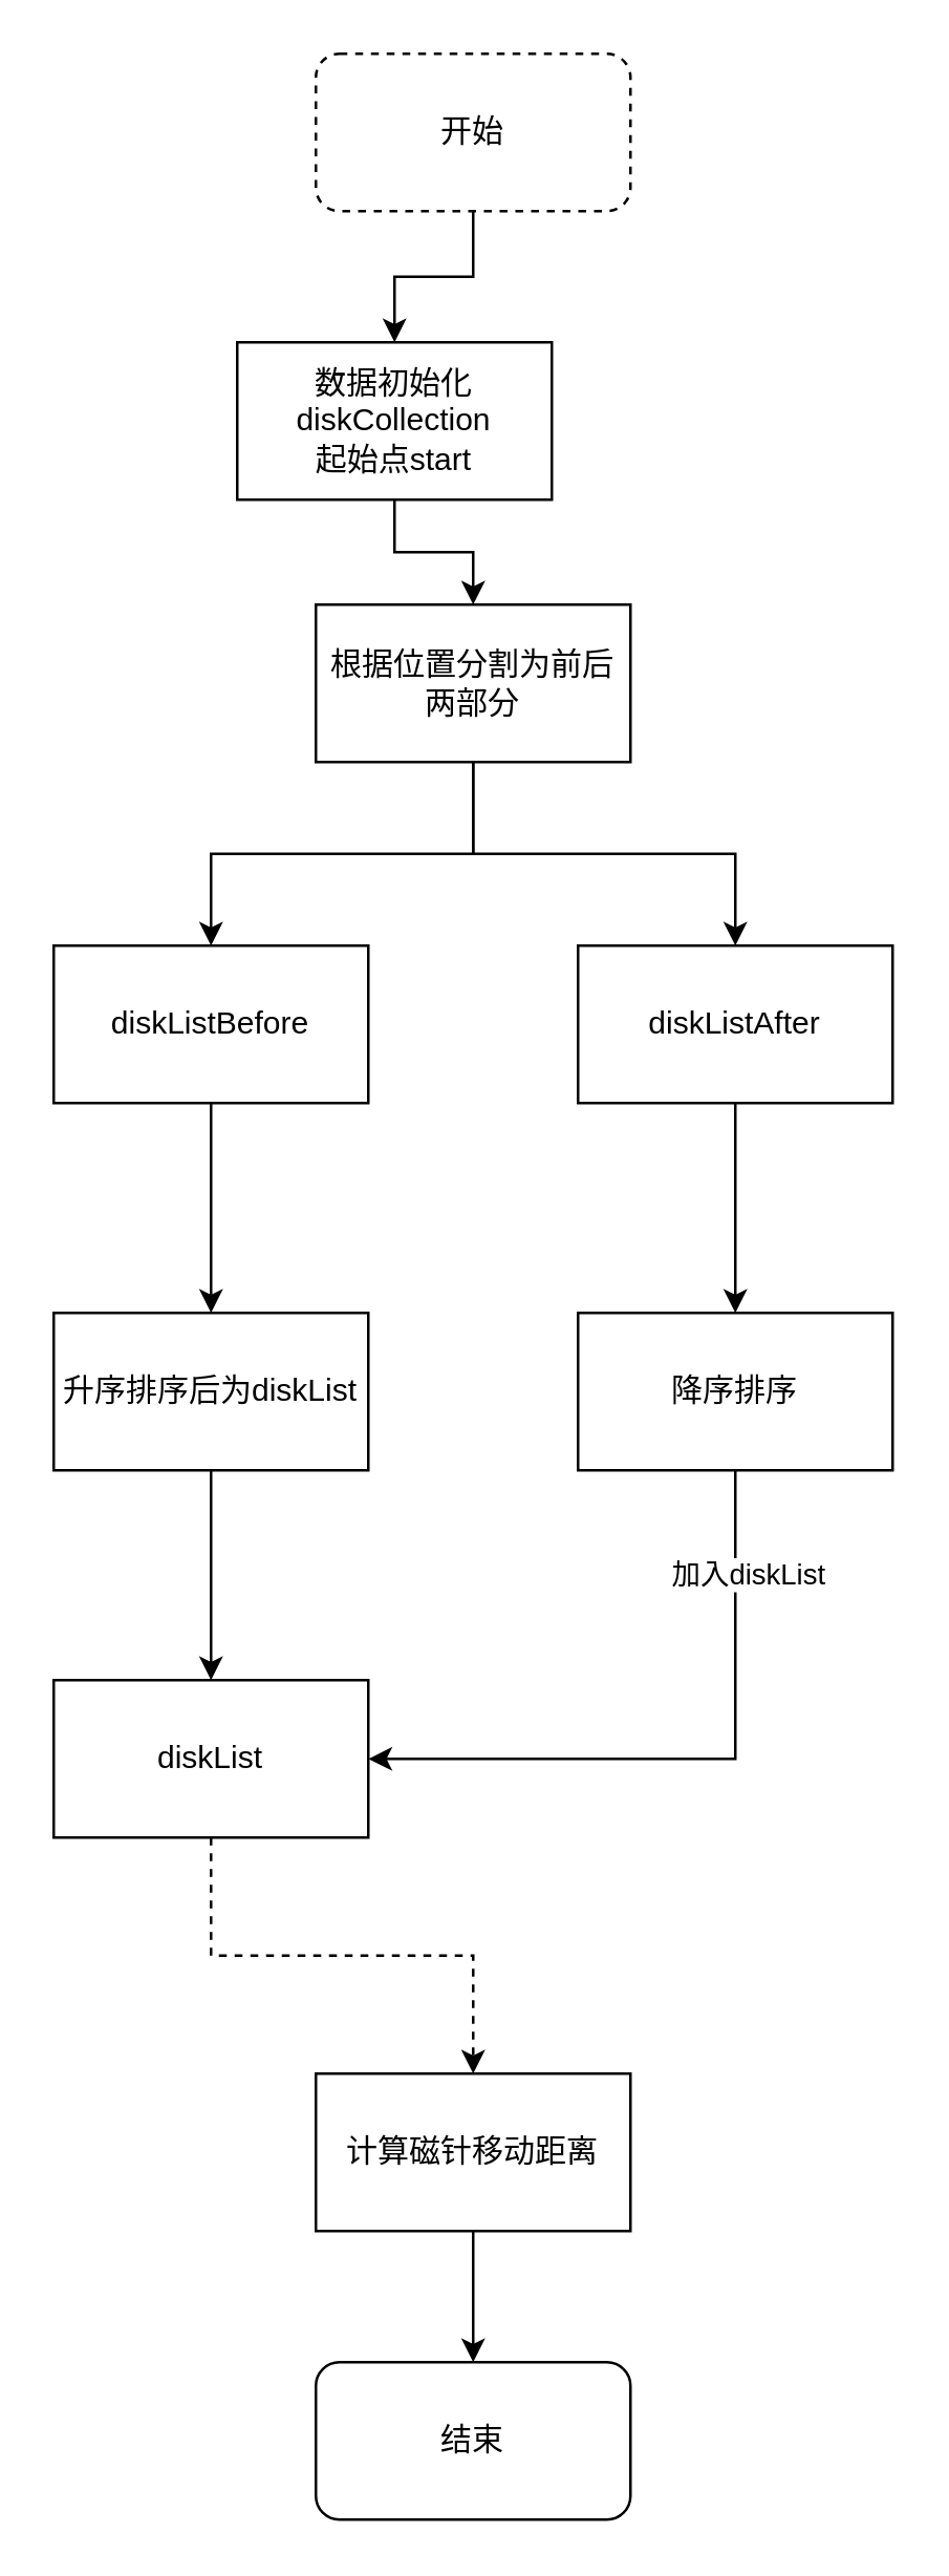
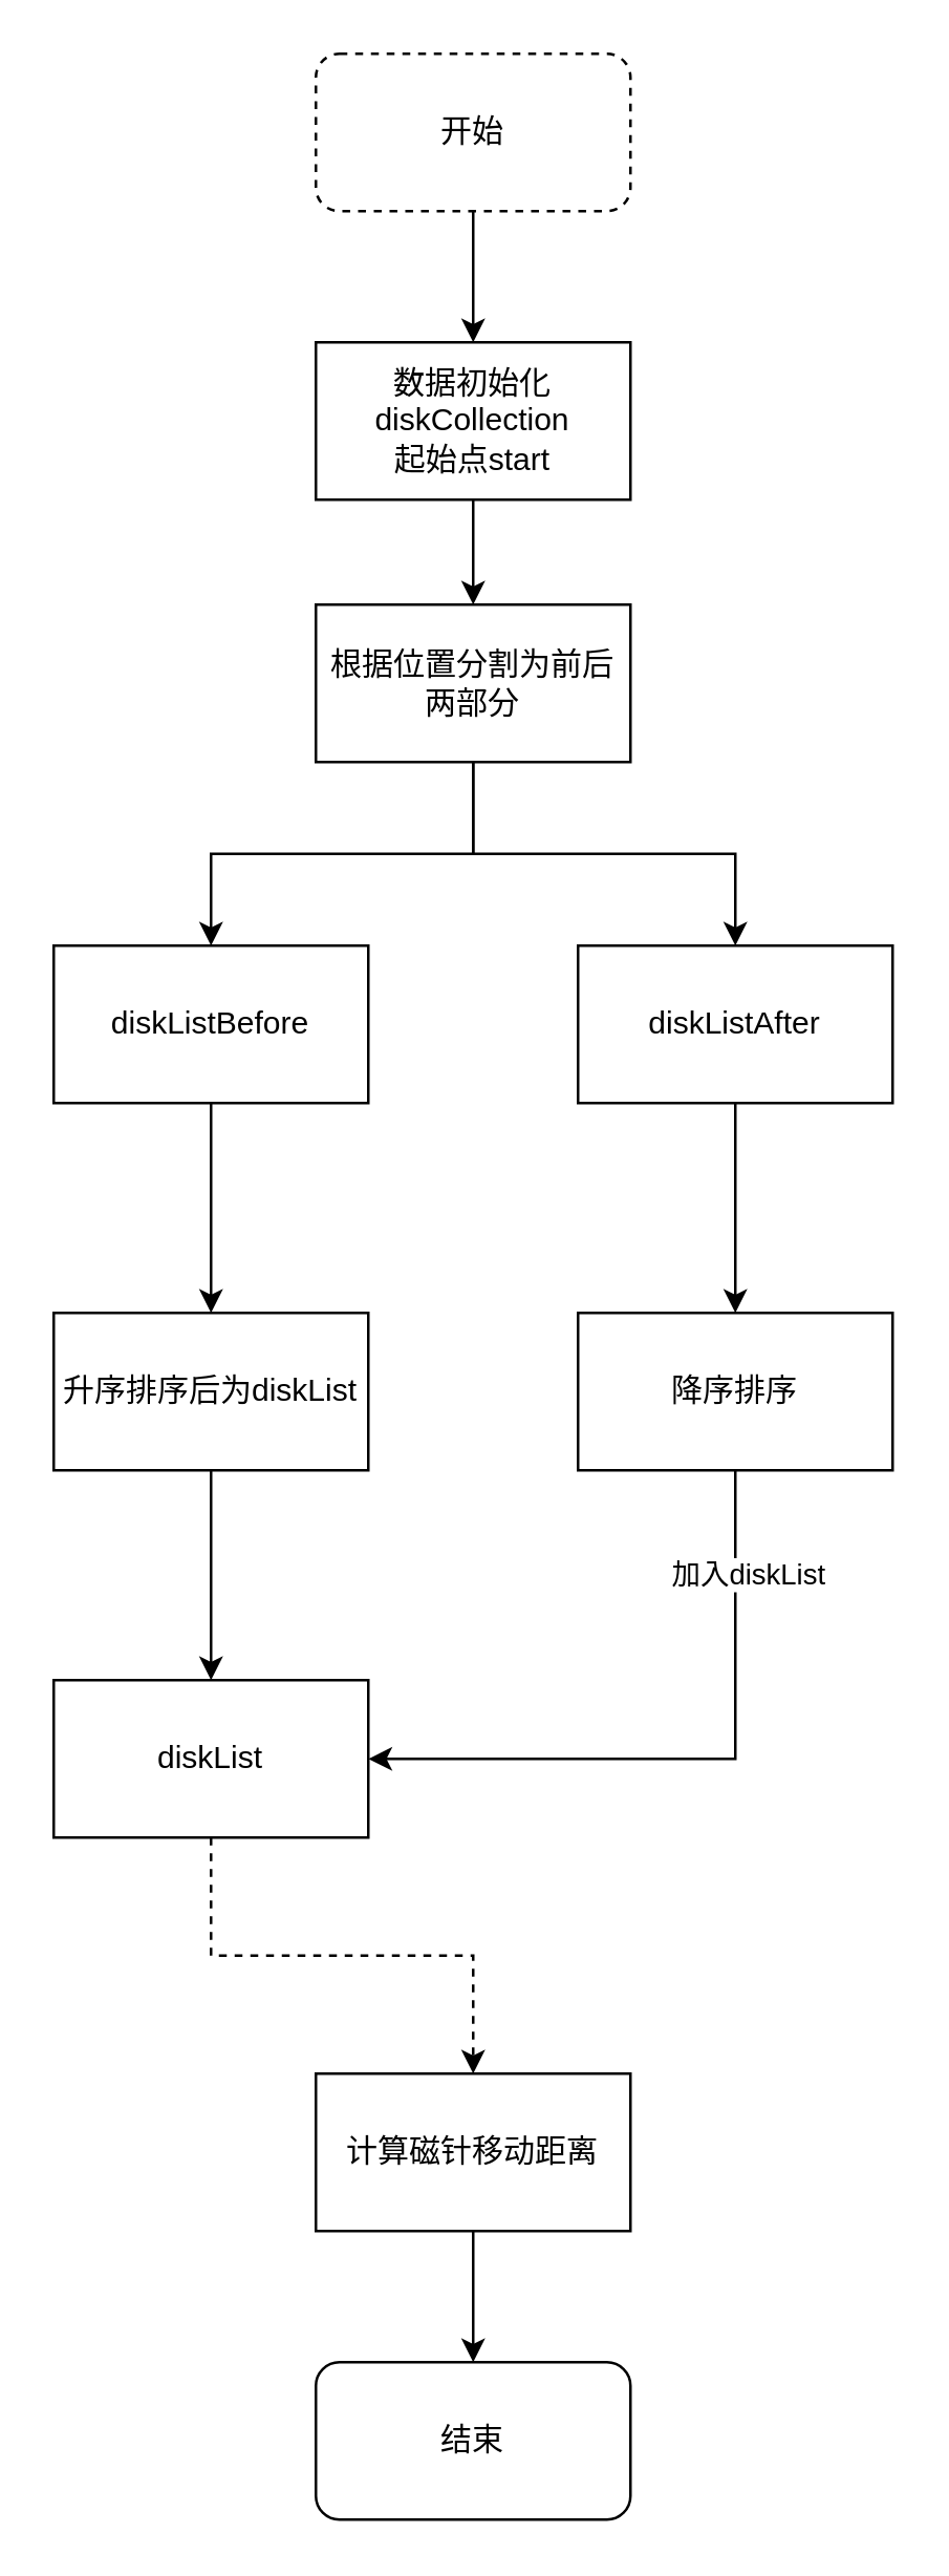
  <mxCell id="0" />
  <mxCell id="1" parent="0" />
  <mxCell id="2" style="edgeStyle=orthogonalEdgeStyle;rounded=0;orthogonalLoop=1;jettySize=auto;html=1;exitX=0.5;exitY=1;exitDx=0;exitDy=0;entryX=0.5;entryY=0;entryDx=0;entryDy=0;" parent="1" source="3" target="5" edge="1"><mxGeometry relative="1" as="geometry" /></mxCell>
  <mxCell id="3" value="开始" style="rounded=1;whiteSpace=wrap;html=1;dashed=1;" parent="1" vertex="1"><mxGeometry x="120" y="20" width="120" height="60" as="geometry" /></mxCell>
  <mxCell id="4" value="" style="edgeStyle=orthogonalEdgeStyle;rounded=0;orthogonalLoop=1;jettySize=auto;html=1;" parent="1" source="5" target="8" edge="1"><mxGeometry relative="1" as="geometry" /></mxCell>
- <mxCell id="5" value="数据初始化&lt;br&gt;diskCollection&lt;br&gt;起始点start" style="rounded=0;whiteSpace=wrap;html=1;" parent="1" vertex="1"><mxGeometry x="90" y="130" width="120" height="60" as="geometry" /></mxCell>
+ <mxCell id="5" value="数据初始化&lt;br&gt;diskCollection&lt;br&gt;起始点start" style="rounded=0;whiteSpace=wrap;html=1;" parent="1" vertex="1"><mxGeometry x="120" y="130" width="120" height="60" as="geometry" /></mxCell>
  <mxCell id="6" style="edgeStyle=orthogonalEdgeStyle;rounded=0;orthogonalLoop=1;jettySize=auto;html=1;exitX=0.5;exitY=1;exitDx=0;exitDy=0;entryX=0.5;entryY=0;entryDx=0;entryDy=0;" parent="1" source="8" target="10" edge="1"><mxGeometry relative="1" as="geometry" /></mxCell>
  <mxCell id="7" style="edgeStyle=orthogonalEdgeStyle;rounded=0;orthogonalLoop=1;jettySize=auto;html=1;exitX=0.5;exitY=1;exitDx=0;exitDy=0;" parent="1" source="8" target="12" edge="1"><mxGeometry relative="1" as="geometry" /></mxCell>
  <mxCell id="8" value="根据位置分割为前后两部分" style="whiteSpace=wrap;html=1;rounded=0;" parent="1" vertex="1"><mxGeometry x="120" y="230" width="120" height="60" as="geometry" /></mxCell>
  <mxCell id="9" value="" style="edgeStyle=orthogonalEdgeStyle;rounded=0;orthogonalLoop=1;jettySize=auto;html=1;" parent="1" source="10" target="14" edge="1"><mxGeometry relative="1" as="geometry" /></mxCell>
  <mxCell id="10" value="&lt;span&gt;diskListBefore&lt;/span&gt;" style="rounded=0;whiteSpace=wrap;html=1;" parent="1" vertex="1"><mxGeometry x="20" y="360" width="120" height="60" as="geometry" /></mxCell>
  <mxCell id="11" value="" style="edgeStyle=orthogonalEdgeStyle;rounded=0;orthogonalLoop=1;jettySize=auto;html=1;" parent="1" source="12" target="19" edge="1"><mxGeometry relative="1" as="geometry" /></mxCell>
  <mxCell id="12" value="&lt;span&gt;diskListAfter&lt;/span&gt;" style="rounded=0;whiteSpace=wrap;html=1;" parent="1" vertex="1"><mxGeometry x="220" y="360" width="120" height="60" as="geometry" /></mxCell>
  <mxCell id="13" value="" style="edgeStyle=orthogonalEdgeStyle;rounded=0;orthogonalLoop=1;jettySize=auto;html=1;" parent="1" source="14" target="16" edge="1"><mxGeometry relative="1" as="geometry" /></mxCell>
  <mxCell id="14" value="升序排序后为diskList" style="whiteSpace=wrap;html=1;rounded=0;" parent="1" vertex="1"><mxGeometry x="20" y="500" width="120" height="60" as="geometry" /></mxCell>
  <mxCell id="15" style="edgeStyle=orthogonalEdgeStyle;rounded=0;orthogonalLoop=1;jettySize=auto;html=1;exitX=0.5;exitY=1;exitDx=0;exitDy=0;entryX=0.5;entryY=0;entryDx=0;entryDy=0;dashed=1;" parent="1" source="16" target="21" edge="1"><mxGeometry relative="1" as="geometry" /></mxCell>
  <mxCell id="16" value="diskList" style="whiteSpace=wrap;html=1;rounded=0;" parent="1" vertex="1"><mxGeometry x="20" y="640" width="120" height="60" as="geometry" /></mxCell>
  <mxCell id="17" style="edgeStyle=orthogonalEdgeStyle;rounded=0;orthogonalLoop=1;jettySize=auto;html=1;exitX=0.5;exitY=1;exitDx=0;exitDy=0;entryX=1;entryY=0.5;entryDx=0;entryDy=0;" parent="1" source="19" target="16" edge="1"><mxGeometry relative="1" as="geometry" /></mxCell>
  <mxCell id="18" value="加入diskList" style="edgeLabel;html=1;align=center;verticalAlign=middle;resizable=0;points=[];" parent="17" vertex="1" connectable="0"><mxGeometry x="-0.688" y="4" relative="1" as="geometry"><mxPoint as="offset" /></mxGeometry></mxCell>
  <mxCell id="19" value="降序排序" style="rounded=0;whiteSpace=wrap;html=1;" parent="1" vertex="1"><mxGeometry x="220" y="500" width="120" height="60" as="geometry" /></mxCell>
  <mxCell id="20" style="edgeStyle=orthogonalEdgeStyle;rounded=0;orthogonalLoop=1;jettySize=auto;html=1;exitX=0.5;exitY=1;exitDx=0;exitDy=0;" parent="1" source="21" target="22" edge="1"><mxGeometry relative="1" as="geometry" /></mxCell>
  <mxCell id="21" value="计算磁针移动距离" style="rounded=0;whiteSpace=wrap;html=1;" parent="1" vertex="1"><mxGeometry x="120" y="790" width="120" height="60" as="geometry" /></mxCell>
  <mxCell id="22" value="结束" style="rounded=1;whiteSpace=wrap;html=1;" parent="1" vertex="1"><mxGeometry x="120" y="900" width="120" height="60" as="geometry" /></mxCell>
